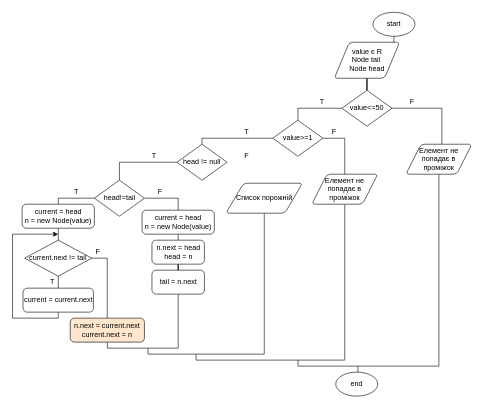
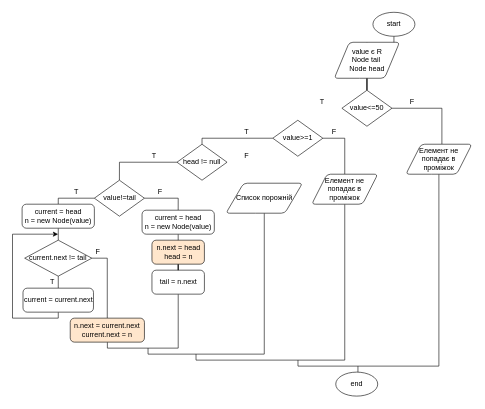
  <mxCell id="0" />
  <mxCell id="1" parent="0" />
  <mxCell id="2" style="edgeStyle=orthogonalEdgeStyle;rounded=0;orthogonalLoop=1;jettySize=auto;html=1;entryX=0.5;entryY=0;entryDx=0;entryDy=0;endArrow=none;endFill=0;" parent="1" source="3" target="5" edge="1"><mxGeometry relative="1" as="geometry" /></mxCell>
  <mxCell id="3" value="start" style="strokeWidth=1;html=1;shape=mxgraph.flowchart.start_1;whiteSpace=wrap;" parent="1" vertex="1"><mxGeometry x="621" y="20" width="70" height="40" as="geometry" /></mxCell>
  <mxCell id="4" style="edgeStyle=orthogonalEdgeStyle;rounded=0;orthogonalLoop=1;jettySize=auto;html=1;entryX=0.5;entryY=0;entryDx=0;entryDy=0;entryPerimeter=0;endArrow=none;endFill=0;" parent="1" source="5" target="8" edge="1"><mxGeometry relative="1" as="geometry" /></mxCell>
  <mxCell id="5" value="value є R&lt;br&gt;Node tail&amp;nbsp;&lt;br&gt;Node head" style="shape=parallelogram;html=1;strokeWidth=1;perimeter=parallelogramPerimeter;whiteSpace=wrap;rounded=1;arcSize=12;size=0.23;" parent="1" vertex="1"><mxGeometry x="556.63" y="70" width="108.75" height="60" as="geometry" /></mxCell>
- <mxCell id="6" style="edgeStyle=orthogonalEdgeStyle;rounded=0;orthogonalLoop=1;jettySize=auto;html=1;endArrow=none;endFill=0;" parent="1" source="8" target="11" edge="1"><mxGeometry relative="1" as="geometry"><Array as="points"><mxPoint x="496" y="180" /></Array></mxGeometry></mxCell>
  <mxCell id="7" style="edgeStyle=orthogonalEdgeStyle;rounded=0;orthogonalLoop=1;jettySize=auto;html=1;endArrow=none;endFill=0;" parent="1" source="8" target="13" edge="1"><mxGeometry relative="1" as="geometry"><mxPoint x="696" y="260" as="targetPoint" /><Array as="points"><mxPoint x="736" y="180" /></Array></mxGeometry></mxCell>
  <mxCell id="8" value="value&amp;lt;=50" style="strokeWidth=1;html=1;shape=mxgraph.flowchart.decision;whiteSpace=wrap;" parent="1" vertex="1"><mxGeometry x="569.25" y="150" width="83.5" height="60" as="geometry" /></mxCell>
  <mxCell id="9" style="edgeStyle=orthogonalEdgeStyle;rounded=0;orthogonalLoop=1;jettySize=auto;html=1;entryX=0.5;entryY=0;entryDx=0;entryDy=0;endArrow=none;endFill=0;" parent="1" source="11" target="17" edge="1"><mxGeometry relative="1" as="geometry"><Array as="points"><mxPoint x="574" y="230" /></Array></mxGeometry></mxCell>
  <mxCell id="10" style="edgeStyle=orthogonalEdgeStyle;rounded=0;orthogonalLoop=1;jettySize=auto;html=1;endArrow=none;endFill=0;" parent="1" source="11" target="21" edge="1"><mxGeometry relative="1" as="geometry"><mxPoint x="336" y="250" as="targetPoint" /><Array as="points"><mxPoint x="336" y="230" /><mxPoint x="336" y="250" /></Array></mxGeometry></mxCell>
  <mxCell id="11" value="value&amp;gt;=1" style="strokeWidth=1;html=1;shape=mxgraph.flowchart.decision;whiteSpace=wrap;" parent="1" vertex="1"><mxGeometry x="454" y="200" width="83.5" height="60" as="geometry" /></mxCell>
  <mxCell id="12" style="edgeStyle=orthogonalEdgeStyle;rounded=0;orthogonalLoop=1;jettySize=auto;html=1;endArrow=none;endFill=0;" parent="1" source="13" target="44" edge="1"><mxGeometry relative="1" as="geometry"><mxPoint x="596" y="630" as="targetPoint" /><Array as="points"><mxPoint x="731" y="610" /><mxPoint x="596" y="610" /></Array></mxGeometry></mxCell>
  <mxCell id="13" value="Елемент не попадає в проміжок" style="shape=parallelogram;html=1;strokeWidth=1;perimeter=parallelogramPerimeter;whiteSpace=wrap;rounded=1;arcSize=12;size=0.23;" parent="1" vertex="1"><mxGeometry x="676" y="240" width="110" height="50" as="geometry" /></mxCell>
  <mxCell id="14" value="F" style="text;html=1;align=center;verticalAlign=middle;resizable=0;points=[];autosize=1;strokeColor=none;fillColor=none;" parent="1" vertex="1"><mxGeometry x="676" y="160" width="20" height="20" as="geometry" /></mxCell>
  <mxCell id="15" value="T" style="text;html=1;align=center;verticalAlign=middle;resizable=0;points=[];autosize=1;strokeColor=none;fillColor=none;" parent="1" vertex="1"><mxGeometry x="526" y="160" width="20" height="20" as="geometry" /></mxCell>
  <mxCell id="16" style="edgeStyle=orthogonalEdgeStyle;rounded=0;orthogonalLoop=1;jettySize=auto;html=1;endArrow=none;endFill=0;" parent="1" source="17" edge="1"><mxGeometry relative="1" as="geometry"><mxPoint x="596" y="610" as="targetPoint" /><Array as="points"><mxPoint x="574" y="600" /><mxPoint x="496" y="600" /><mxPoint x="496" y="610" /></Array></mxGeometry></mxCell>
  <mxCell id="17" value="Елемент не попадає в проміжок" style="shape=parallelogram;html=1;strokeWidth=1;perimeter=parallelogramPerimeter;whiteSpace=wrap;rounded=1;arcSize=12;size=0.23;" parent="1" vertex="1"><mxGeometry x="519" y="290" width="110" height="50" as="geometry" /></mxCell>
  <mxCell id="18" value="F" style="text;html=1;align=center;verticalAlign=middle;resizable=0;points=[];autosize=1;strokeColor=none;fillColor=none;" parent="1" vertex="1"><mxGeometry x="546" y="210" width="20" height="20" as="geometry" /></mxCell>
  <mxCell id="19" value="T" style="text;html=1;align=center;verticalAlign=middle;resizable=0;points=[];autosize=1;strokeColor=none;fillColor=none;" parent="1" vertex="1"><mxGeometry x="399.75" y="210" width="20" height="20" as="geometry" /></mxCell>
  <mxCell id="20" style="edgeStyle=orthogonalEdgeStyle;rounded=0;orthogonalLoop=1;jettySize=auto;html=1;entryX=0.5;entryY=0;entryDx=0;entryDy=0;entryPerimeter=0;endArrow=none;endFill=0;" parent="1" source="21" target="26" edge="1"><mxGeometry relative="1" as="geometry"><Array as="points"><mxPoint x="198" y="270" /></Array></mxGeometry></mxCell>
  <mxCell id="21" value="head != null" style="strokeWidth=1;html=1;shape=mxgraph.flowchart.decision;whiteSpace=wrap;" parent="1" vertex="1"><mxGeometry x="294.25" y="240" width="83.5" height="60" as="geometry" /></mxCell>
  <mxCell id="22" style="edgeStyle=orthogonalEdgeStyle;rounded=0;orthogonalLoop=1;jettySize=auto;html=1;endArrow=none;endFill=0;" parent="1" source="23" edge="1"><mxGeometry relative="1" as="geometry"><mxPoint x="496" y="600" as="targetPoint" /><Array as="points"><mxPoint x="440" y="590" /><mxPoint x="326" y="590" /><mxPoint x="326" y="600" /></Array></mxGeometry></mxCell>
  <mxCell id="23" value="Список порожній" style="shape=parallelogram;html=1;strokeWidth=1;perimeter=parallelogramPerimeter;whiteSpace=wrap;rounded=1;arcSize=12;size=0.23;" parent="1" vertex="1"><mxGeometry x="376" y="305" width="127.5" height="50" as="geometry" /></mxCell>
  <mxCell id="24" style="edgeStyle=orthogonalEdgeStyle;rounded=0;orthogonalLoop=1;jettySize=auto;html=1;entryX=0.5;entryY=0;entryDx=0;entryDy=0;endArrow=none;endFill=0;" parent="1" source="26" target="34" edge="1"><mxGeometry relative="1" as="geometry"><Array as="points"><mxPoint x="296" y="330" /></Array></mxGeometry></mxCell>
  <mxCell id="25" style="edgeStyle=orthogonalEdgeStyle;rounded=0;orthogonalLoop=1;jettySize=auto;html=1;entryX=0.5;entryY=0;entryDx=0;entryDy=0;endArrow=none;endFill=0;" parent="1" source="26" target="28" edge="1"><mxGeometry relative="1" as="geometry"><Array as="points"><mxPoint x="96" y="330" /></Array></mxGeometry></mxCell>
- <mxCell id="26" value="head!=tail" style="strokeWidth=1;html=1;shape=mxgraph.flowchart.decision;whiteSpace=wrap;" parent="1" vertex="1"><mxGeometry x="156.5" y="300" width="83.5" height="60" as="geometry" /></mxCell>
+ <mxCell id="26" value="value!=tail" style="strokeWidth=1;html=1;shape=mxgraph.flowchart.decision;whiteSpace=wrap;" parent="1" vertex="1"><mxGeometry x="156.5" y="300" width="83.5" height="60" as="geometry" /></mxCell>
  <mxCell id="27" style="edgeStyle=orthogonalEdgeStyle;rounded=0;orthogonalLoop=1;jettySize=auto;html=1;entryX=0.5;entryY=0;entryDx=0;entryDy=0;entryPerimeter=0;endArrow=none;endFill=0;" parent="1" source="28" target="37" edge="1"><mxGeometry relative="1" as="geometry" /></mxCell>
  <mxCell id="28" value="current = head&lt;br&gt;n = new Node(value)" style="rounded=1;whiteSpace=wrap;html=1;absoluteArcSize=1;arcSize=14;strokeWidth=1;" parent="1" vertex="1"><mxGeometry x="36" y="340" width="120.5" height="40" as="geometry" /></mxCell>
  <mxCell id="29" value="" style="edgeStyle=orthogonalEdgeStyle;rounded=0;orthogonalLoop=1;jettySize=auto;html=1;endArrow=none;endFill=0;" parent="1" source="30" target="32" edge="1"><mxGeometry relative="1" as="geometry" /></mxCell>
- <mxCell id="30" value="n.next = head&lt;br&gt;head = n" style="rounded=1;whiteSpace=wrap;html=1;absoluteArcSize=1;arcSize=14;strokeWidth=1;" parent="1" vertex="1"><mxGeometry x="252.5" y="400" width="87.5" height="40" as="geometry" /></mxCell>
+ <mxCell id="30" value="n.next = head&lt;br&gt;head = n" style="rounded=1;whiteSpace=wrap;html=1;absoluteArcSize=1;arcSize=14;strokeWidth=1;fillColor=#ffe6cc;" parent="1" vertex="1"><mxGeometry x="252.5" y="400" width="87.5" height="40" as="geometry" /></mxCell>
  <mxCell id="31" style="edgeStyle=orthogonalEdgeStyle;rounded=0;orthogonalLoop=1;jettySize=auto;html=1;endArrow=none;endFill=0;" parent="1" source="32" edge="1"><mxGeometry relative="1" as="geometry"><mxPoint x="246" y="580" as="targetPoint" /><Array as="points"><mxPoint x="296" y="580" /></Array></mxGeometry></mxCell>
  <mxCell id="32" value="tail = n.next" style="rounded=1;whiteSpace=wrap;html=1;absoluteArcSize=1;arcSize=14;strokeWidth=1;" parent="1" vertex="1"><mxGeometry x="252.5" y="450" width="87.5" height="40" as="geometry" /></mxCell>
  <mxCell id="33" style="edgeStyle=orthogonalEdgeStyle;rounded=0;orthogonalLoop=1;jettySize=auto;html=1;entryX=0.5;entryY=0;entryDx=0;entryDy=0;endArrow=none;endFill=0;" parent="1" source="34" target="30" edge="1"><mxGeometry relative="1" as="geometry"><Array as="points"><mxPoint x="318" y="390" /><mxPoint x="318" y="390" /></Array></mxGeometry></mxCell>
  <mxCell id="34" value="current = head&lt;br&gt;n = new Node(value)" style="rounded=1;whiteSpace=wrap;html=1;absoluteArcSize=1;arcSize=14;strokeWidth=1;" parent="1" vertex="1"><mxGeometry x="236" y="350" width="120.5" height="40" as="geometry" /></mxCell>
  <mxCell id="35" style="edgeStyle=orthogonalEdgeStyle;rounded=0;orthogonalLoop=1;jettySize=auto;html=1;endArrow=none;endFill=0;" parent="1" source="37" target="39" edge="1"><mxGeometry relative="1" as="geometry" /></mxCell>
  <mxCell id="36" style="edgeStyle=orthogonalEdgeStyle;rounded=0;orthogonalLoop=1;jettySize=auto;html=1;endArrow=none;endFill=0;" parent="1" source="37" target="41" edge="1"><mxGeometry relative="1" as="geometry"><mxPoint x="186" y="560" as="targetPoint" /><Array as="points"><mxPoint x="178" y="430" /></Array></mxGeometry></mxCell>
  <mxCell id="37" value="current.next != tail" style="strokeWidth=1;html=1;shape=mxgraph.flowchart.decision;whiteSpace=wrap;" parent="1" vertex="1"><mxGeometry x="40.25" y="400" width="112" height="60" as="geometry" /></mxCell>
  <mxCell id="38" style="edgeStyle=orthogonalEdgeStyle;rounded=0;orthogonalLoop=1;jettySize=auto;html=1;endArrow=classic;endFill=1;" parent="1" source="39" edge="1"><mxGeometry relative="1" as="geometry"><Array as="points"><mxPoint x="96" y="530" /><mxPoint x="20" y="530" /><mxPoint x="20" y="390" /></Array><mxPoint x="96" y="390" as="targetPoint" /></mxGeometry></mxCell>
  <mxCell id="39" value="current = current.next" style="rounded=1;whiteSpace=wrap;html=1;absoluteArcSize=1;arcSize=14;strokeWidth=1;" parent="1" vertex="1"><mxGeometry x="37.5" y="480" width="117.5" height="40" as="geometry" /></mxCell>
  <mxCell id="40" style="edgeStyle=orthogonalEdgeStyle;rounded=0;orthogonalLoop=1;jettySize=auto;html=1;endArrow=none;endFill=0;" parent="1" source="41" edge="1"><mxGeometry relative="1" as="geometry"><mxPoint x="326" y="590" as="targetPoint" /><Array as="points"><mxPoint x="178" y="580" /><mxPoint x="246" y="580" /><mxPoint x="246" y="590" /></Array></mxGeometry></mxCell>
  <mxCell id="41" value="&lt;div&gt;n.next = current.next&lt;/div&gt;&lt;div&gt;&lt;span&gt;current.next = n&lt;/span&gt;&lt;/div&gt;" style="rounded=1;whiteSpace=wrap;html=1;absoluteArcSize=1;arcSize=14;strokeWidth=1;fillColor=#ffe6cc;" parent="1" vertex="1"><mxGeometry x="116.25" y="530" width="123.75" height="40" as="geometry" /></mxCell>
  <mxCell id="42" value="F" style="text;html=1;align=center;verticalAlign=middle;resizable=0;points=[];autosize=1;strokeColor=none;fillColor=none;" parent="1" vertex="1"><mxGeometry x="152.25" y="410" width="20" height="20" as="geometry" /></mxCell>
  <mxCell id="43" value="T" style="text;html=1;align=center;verticalAlign=middle;resizable=0;points=[];autosize=1;strokeColor=none;fillColor=none;" parent="1" vertex="1"><mxGeometry x="76" y="460" width="20" height="20" as="geometry" /></mxCell>
  <mxCell id="44" value="end" style="strokeWidth=1;html=1;shape=mxgraph.flowchart.start_1;whiteSpace=wrap;" parent="1" vertex="1"><mxGeometry x="559" y="620" width="70" height="40" as="geometry" /></mxCell>
  <mxCell id="45" value="F" style="text;html=1;align=center;verticalAlign=middle;resizable=0;points=[];autosize=1;strokeColor=none;fillColor=none;" parent="1" vertex="1"><mxGeometry x="256" y="310" width="20" height="20" as="geometry" /></mxCell>
  <mxCell id="46" value="T" style="text;html=1;align=center;verticalAlign=middle;resizable=0;points=[];autosize=1;strokeColor=none;fillColor=none;" parent="1" vertex="1"><mxGeometry x="246" y="250" width="20" height="20" as="geometry" /></mxCell>
  <mxCell id="47" value="F" style="text;html=1;align=center;verticalAlign=middle;resizable=0;points=[];autosize=1;strokeColor=none;fillColor=none;" parent="1" vertex="1"><mxGeometry x="400" y="250" width="20" height="20" as="geometry" /></mxCell>
  <mxCell id="48" value="T" style="text;html=1;align=center;verticalAlign=middle;resizable=0;points=[];autosize=1;strokeColor=none;fillColor=none;" parent="1" vertex="1"><mxGeometry x="116" y="310" width="20" height="20" as="geometry" /></mxCell>
